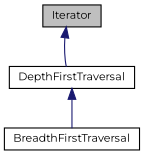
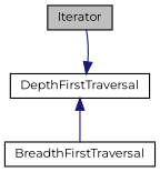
  digraph {
    fontname=Montserrat
    node [color=black fillcolor=white fontname=Montserrat fontsize=10 shape=record style=filled]
    edge [color=midnightblue dir=back fontname=Montserrat fontsize=10 labelfontname=Helvetica labelfontsize=10 style=solid]
    n1 [fillcolor=grey75 fontcolor=black height=0.2 label=Iterator width=0.4]
    n2 [height=0.2 label=DepthFirstTraversal width=0.4]
    n3 [height=0.2 label=BreadthFirstTraversal width=0.4]
-   n1 -> n2
+   n2 -> n1
    n2 -> n3
  }
